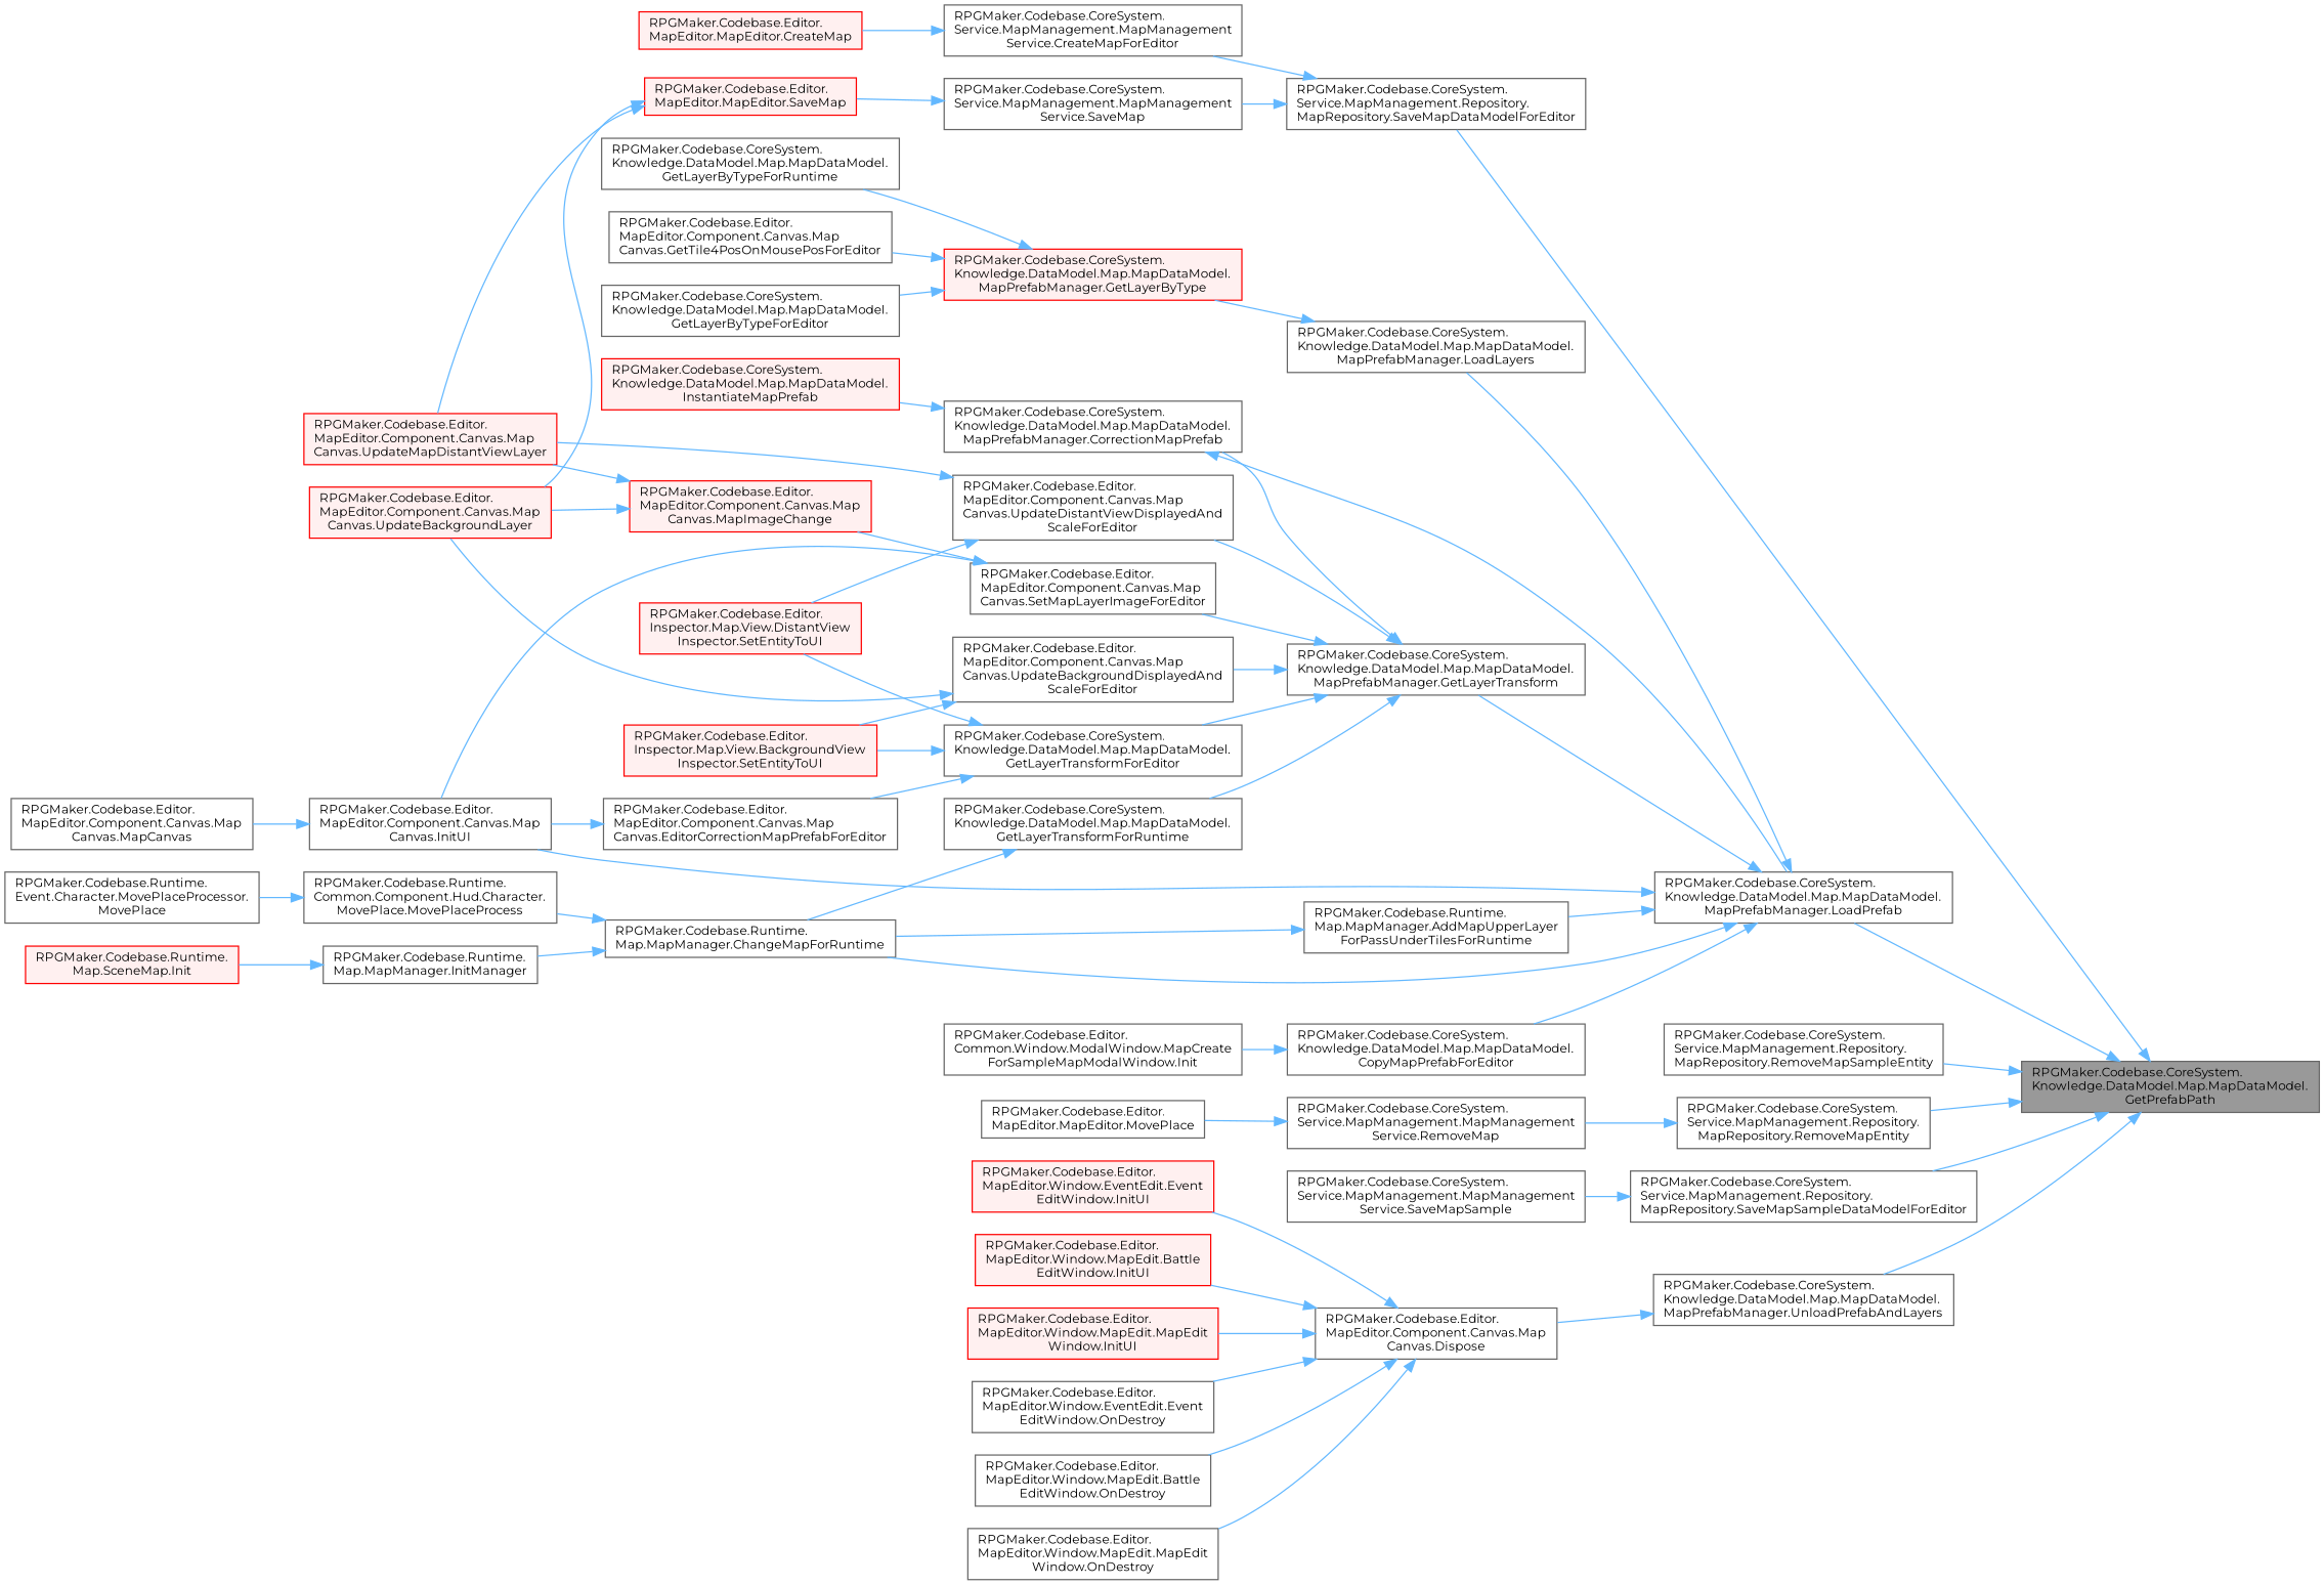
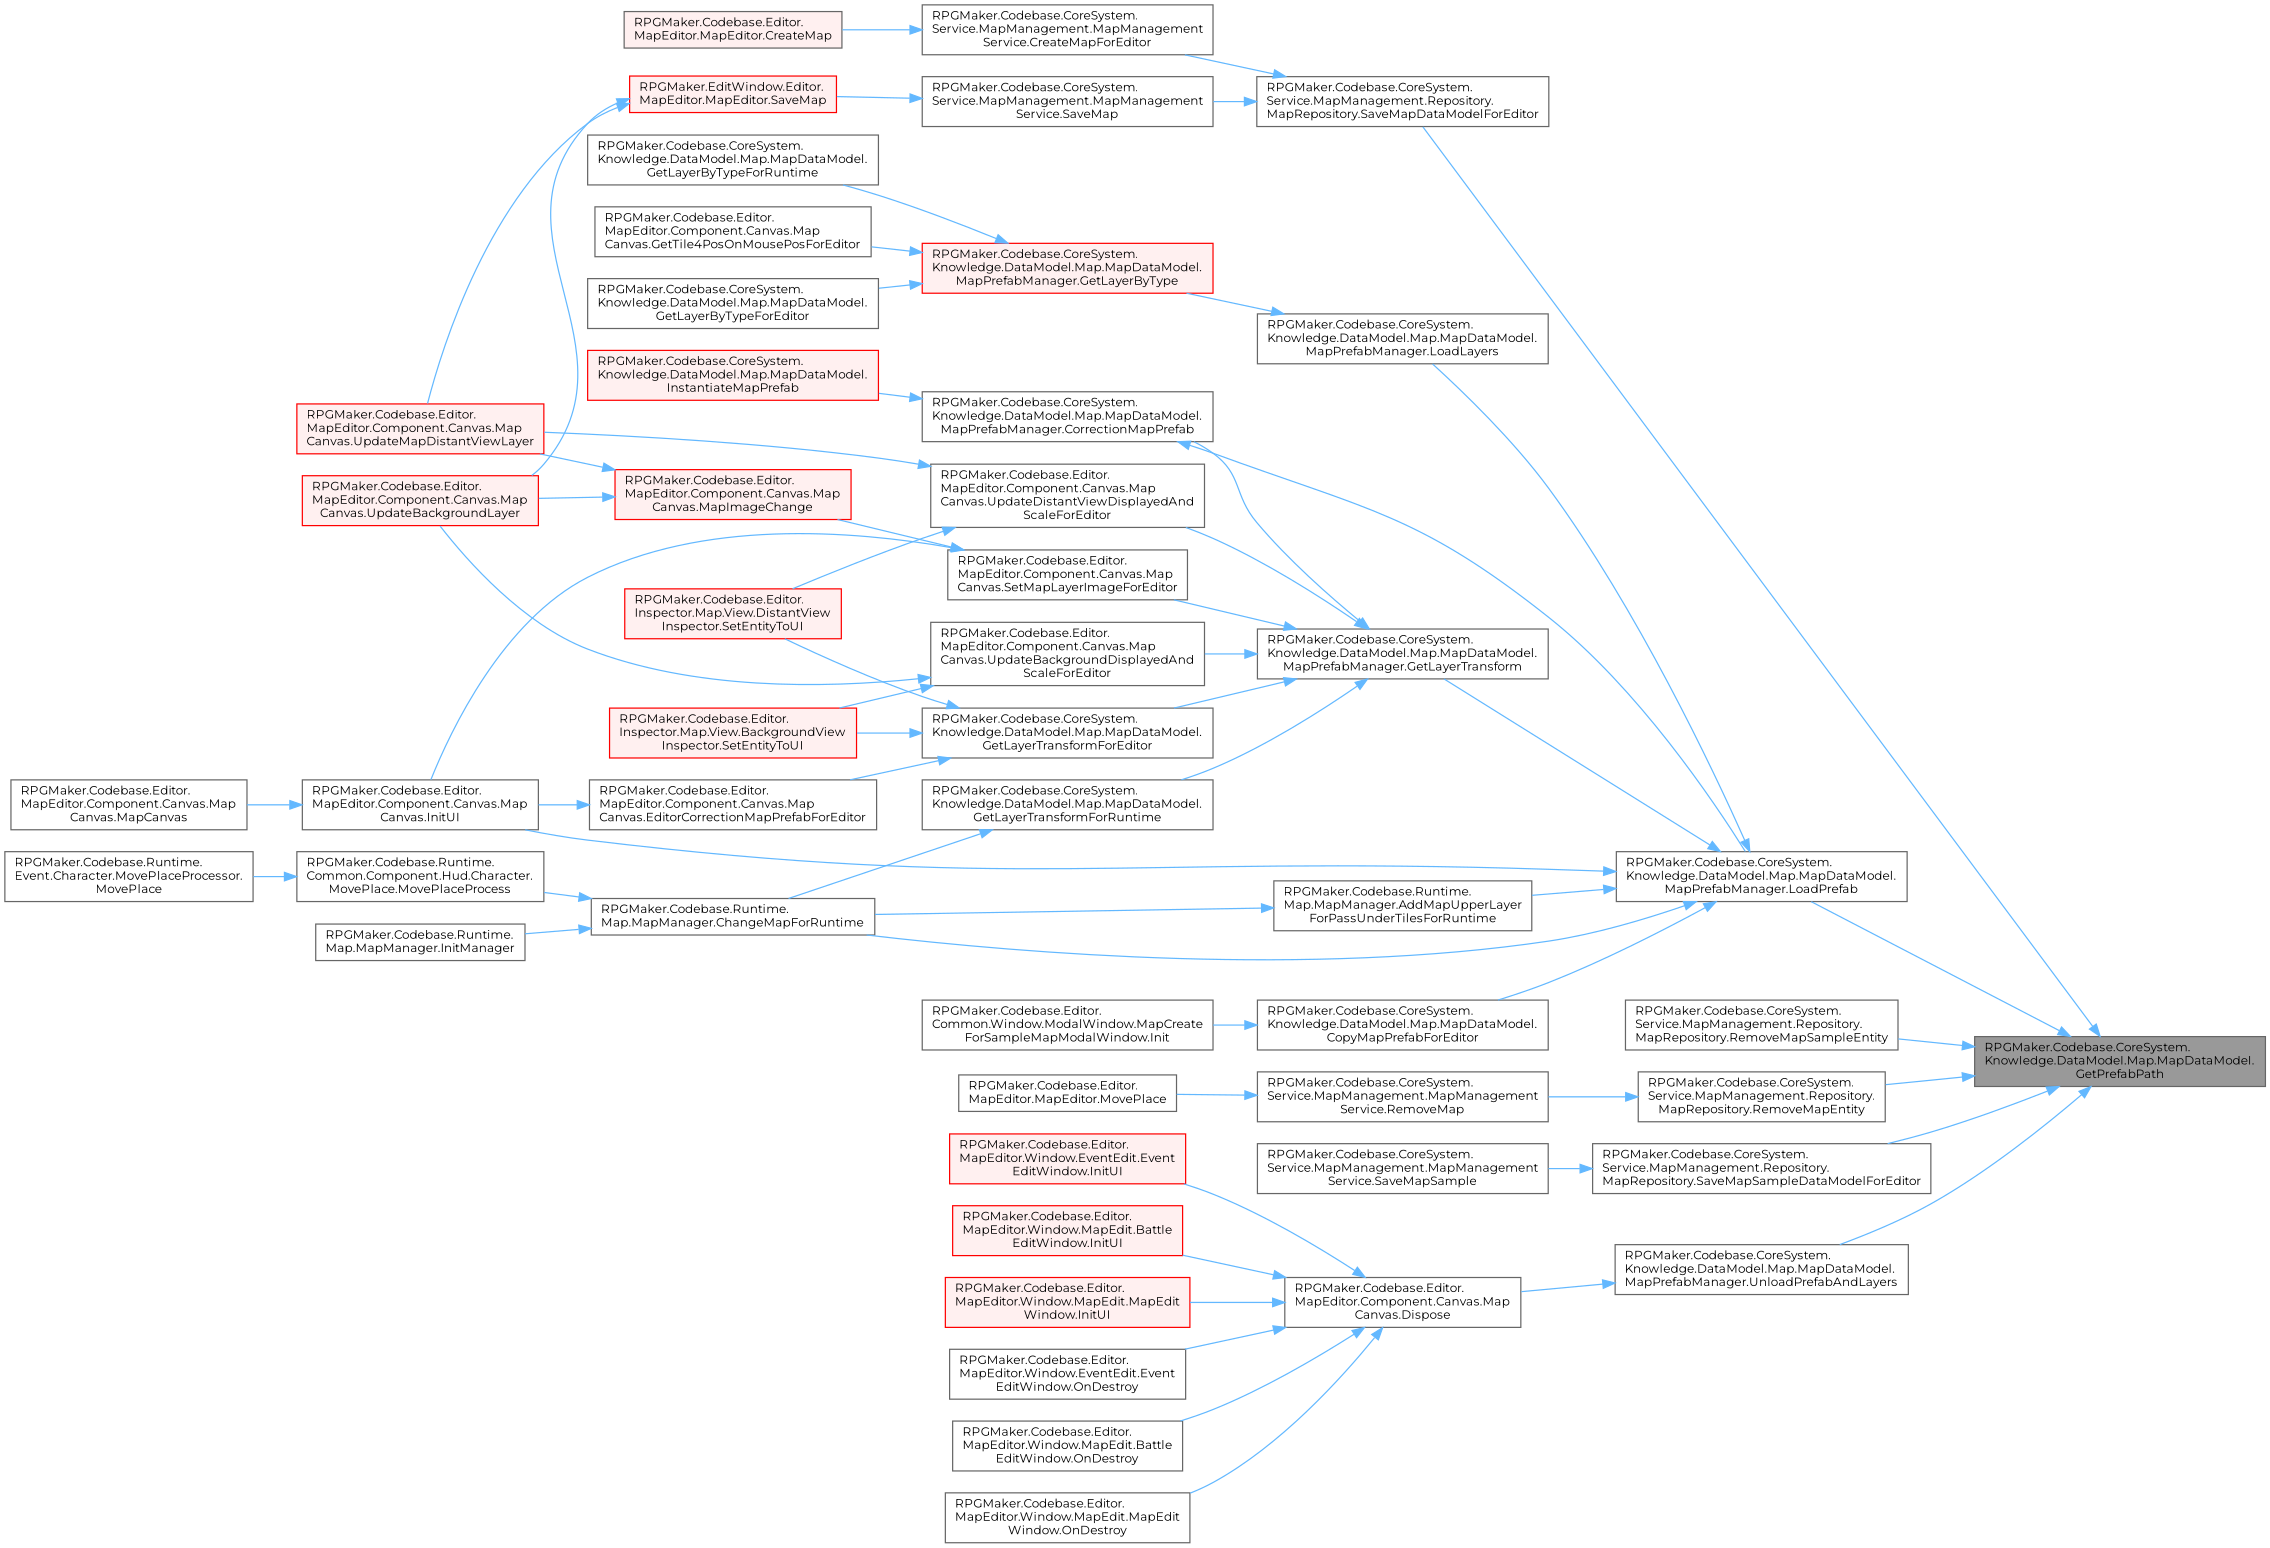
  digraph {
    fontname=Montserrat
    rankdir=RL
    node [color=grey40 fillcolor=white fontname=Montserrat fontsize=10 shape=box style=filled]
    edge [color=steelblue1 dir=back fontname=Montserrat fontsize=10 labelfontname=Helvetica labelfontsize=10 style=solid]
    n1 [color=gray40 fillcolor=grey60 fontcolor=black height=0.2 label="RPGMaker.Codebase.CoreSystem.\lKnowledge.DataModel.Map.MapDataModel.\lGetPrefabPath" width=0.4]
    n2 [height=0.2 label="RPGMaker.Codebase.CoreSystem.\lKnowledge.DataModel.Map.MapDataModel.\lMapPrefabManager.LoadPrefab" width=0.4]
    n3 [height=0.2 label="RPGMaker.Codebase.CoreSystem.\lService.MapManagement.Repository.\lMapRepository.RemoveMapEntity" width=0.4]
    n4 [height=0.2 label="RPGMaker.Codebase.CoreSystem.\lService.MapManagement.Repository.\lMapRepository.RemoveMapSampleEntity" width=0.4]
    n5 [height=0.2 label="RPGMaker.Codebase.CoreSystem.\lService.MapManagement.Repository.\lMapRepository.SaveMapDataModelForEditor" width=0.4]
    n6 [height=0.2 label="RPGMaker.Codebase.CoreSystem.\lService.MapManagement.Repository.\lMapRepository.SaveMapSampleDataModelForEditor" width=0.4]
    n7 [height=0.2 label="RPGMaker.Codebase.CoreSystem.\lKnowledge.DataModel.Map.MapDataModel.\lMapPrefabManager.UnloadPrefabAndLayers" width=0.4]
    n8 [height=0.2 label="RPGMaker.Codebase.Runtime.\lMap.MapManager.AddMapUpperLayer\lForPassUnderTilesForRuntime" width=0.4]
    n9 [height=0.2 label="RPGMaker.Codebase.Runtime.\lMap.MapManager.ChangeMapForRuntime" width=0.4]
    n10 [height=0.2 label="RPGMaker.Codebase.CoreSystem.\lKnowledge.DataModel.Map.MapDataModel.\lCopyMapPrefabForEditor" width=0.4]
    n11 [height=0.2 label="RPGMaker.Codebase.CoreSystem.\lKnowledge.DataModel.Map.MapDataModel.\lMapPrefabManager.GetLayerTransform" width=0.4]
    n12 [height=0.2 label="RPGMaker.Codebase.Editor.\lMapEditor.Component.Canvas.Map\lCanvas.InitUI" width=0.4]
    n13 [height=0.2 label="RPGMaker.Codebase.CoreSystem.\lKnowledge.DataModel.Map.MapDataModel.\lMapPrefabManager.LoadLayers" width=0.4]
    n14 [height=0.2 label="RPGMaker.Codebase.CoreSystem.\lService.MapManagement.MapManagement\lService.RemoveMap" width=0.4]
    n15 [height=0.2 label="RPGMaker.Codebase.CoreSystem.\lService.MapManagement.MapManagement\lService.CreateMapForEditor" width=0.4]
    n16 [height=0.2 label="RPGMaker.Codebase.CoreSystem.\lService.MapManagement.MapManagement\lService.SaveMap" width=0.4]
    n17 [height=0.2 label="RPGMaker.Codebase.CoreSystem.\lService.MapManagement.MapManagement\lService.SaveMapSample" width=0.4]
    n18 [height=0.2 label="RPGMaker.Codebase.Editor.\lMapEditor.Component.Canvas.Map\lCanvas.Dispose" width=0.4]
    n19 [height=0.2 label="RPGMaker.Codebase.Runtime.\lMap.MapManager.InitManager" width=0.4]
    n20 [height=0.2 label="RPGMaker.Codebase.Runtime.\lCommon.Component.Hud.Character.\lMovePlace.MovePlaceProcess" width=0.4]
    n21 [height=0.2 label="RPGMaker.Codebase.Editor.\lCommon.Window.ModalWindow.MapCreate\lForSampleMapModalWindow.Init" width=0.4]
    n22 [height=0.2 label="RPGMaker.Codebase.CoreSystem.\lKnowledge.DataModel.Map.MapDataModel.\lMapPrefabManager.CorrectionMapPrefab" width=0.4]
    n23 [height=0.2 label="RPGMaker.Codebase.CoreSystem.\lKnowledge.DataModel.Map.MapDataModel.\lGetLayerTransformForEditor" width=0.4]
    n24 [height=0.2 label="RPGMaker.Codebase.CoreSystem.\lKnowledge.DataModel.Map.MapDataModel.\lGetLayerTransformForRuntime" width=0.4]
    n25 [height=0.2 label="RPGMaker.Codebase.Editor.\lMapEditor.Component.Canvas.Map\lCanvas.SetMapLayerImageForEditor" width=0.4]
    n26 [height=0.2 label="RPGMaker.Codebase.Editor.\lMapEditor.Component.Canvas.Map\lCanvas.UpdateBackgroundDisplayedAnd\lScaleForEditor" width=0.4]
    n27 [height=0.2 label="RPGMaker.Codebase.Editor.\lMapEditor.Component.Canvas.Map\lCanvas.UpdateDistantViewDisplayedAnd\lScaleForEditor" width=0.4]
    n28 [height=0.2 label="RPGMaker.Codebase.Editor.\lMapEditor.Component.Canvas.Map\lCanvas.MapCanvas" width=0.4]
    n29 [color=red fillcolor="#FFF0F0" height=0.2 label="RPGMaker.Codebase.CoreSystem.\lKnowledge.DataModel.Map.MapDataModel.\lMapPrefabManager.GetLayerByType" width=0.4]
-   n30 [color=red fillcolor="#FFF0F0" height=0.2 label="RPGMaker.Codebase.Runtime.\lMap.SceneMap.Init" width=0.4]
    n31 [height=0.2 label="RPGMaker.Codebase.Runtime.\lEvent.Character.MovePlaceProcessor.\lMovePlace" width=0.4]
    n32 [color=red fillcolor="#FFF0F0" height=0.2 label="RPGMaker.Codebase.CoreSystem.\lKnowledge.DataModel.Map.MapDataModel.\lInstantiateMapPrefab" width=0.4]
    n33 [height=0.2 label="RPGMaker.Codebase.Editor.\lMapEditor.Component.Canvas.Map\lCanvas.EditorCorrectionMapPrefabForEditor" width=0.4]
    n34 [color=red fillcolor="#FFF0F0" height=0.2 label="RPGMaker.Codebase.Editor.\lInspector.Map.View.BackgroundView\lInspector.SetEntityToUI" width=0.4]
    n35 [color=red fillcolor="#FFF0F0" height=0.2 label="RPGMaker.Codebase.Editor.\lInspector.Map.View.DistantView\lInspector.SetEntityToUI" width=0.4]
    n36 [color=red fillcolor="#FFF0F0" height=0.2 label="RPGMaker.Codebase.Editor.\lMapEditor.Component.Canvas.Map\lCanvas.MapImageChange" width=0.4]
    n37 [color=red fillcolor="#FFF0F0" height=0.2 label="RPGMaker.Codebase.Editor.\lMapEditor.Component.Canvas.Map\lCanvas.UpdateBackgroundLayer" width=0.4]
    n38 [color=red fillcolor="#FFF0F0" height=0.2 label="RPGMaker.Codebase.Editor.\lMapEditor.Component.Canvas.Map\lCanvas.UpdateMapDistantViewLayer" width=0.4]
    n39 [height=0.2 label="RPGMaker.Codebase.CoreSystem.\lKnowledge.DataModel.Map.MapDataModel.\lGetLayerByTypeForEditor" width=0.4]
    n40 [height=0.2 label="RPGMaker.Codebase.CoreSystem.\lKnowledge.DataModel.Map.MapDataModel.\lGetLayerByTypeForRuntime" width=0.4]
    n41 [height=0.2 label="RPGMaker.Codebase.Editor.\lMapEditor.Component.Canvas.Map\lCanvas.GetTile4PosOnMousePosForEditor" width=0.4]
    n42 [height=0.2 label="RPGMaker.Codebase.Editor.\lMapEditor.MapEditor.MovePlace" width=0.4]
-   n43 [color=red fillcolor="#FFF0F0" height=0.2 label="RPGMaker.Codebase.Editor.\lMapEditor.MapEditor.CreateMap" width=0.4]
-   n44 [color=red fillcolor="#FFF0F0" height=0.2 label="RPGMaker.Codebase.Editor.\lMapEditor.MapEditor.SaveMap" width=0.4]
+   n43 [fillcolor="#FFF0F0" height=0.2 label="RPGMaker.Codebase.Editor.\lMapEditor.MapEditor.CreateMap" width=0.4]
+   n44 [color=red fillcolor="#FFF0F0" height=0.2 label="RPGMaker.EditWindow.Editor.\lMapEditor.MapEditor.SaveMap" width=0.4]
    n45 [color=red fillcolor="#FFF0F0" height=0.2 label="RPGMaker.Codebase.Editor.\lMapEditor.Window.EventEdit.Event\lEditWindow.InitUI" width=0.4]
    n46 [color=red fillcolor="#FFF0F0" height=0.2 label="RPGMaker.Codebase.Editor.\lMapEditor.Window.MapEdit.Battle\lEditWindow.InitUI" width=0.4]
    n47 [color=red fillcolor="#FFF0F0" height=0.2 label="RPGMaker.Codebase.Editor.\lMapEditor.Window.MapEdit.MapEdit\lWindow.InitUI" width=0.4]
    n48 [height=0.2 label="RPGMaker.Codebase.Editor.\lMapEditor.Window.EventEdit.Event\lEditWindow.OnDestroy" width=0.4]
    n49 [height=0.2 label="RPGMaker.Codebase.Editor.\lMapEditor.Window.MapEdit.Battle\lEditWindow.OnDestroy" width=0.4]
    n50 [height=0.2 label="RPGMaker.Codebase.Editor.\lMapEditor.Window.MapEdit.MapEdit\lWindow.OnDestroy" width=0.4]
    n1 -> n2
    n1 -> n3
    n1 -> n4
    n1 -> n5
    n1 -> n6
    n1 -> n7
    n2 -> n8
    n2 -> n9
    n2 -> n10
    n2 -> n11
    n2 -> n12
    n2 -> n13
    n3 -> n14
    n5 -> n15
    n5 -> n16
    n6 -> n17
    n7 -> n18
    n8 -> n9
    n9 -> n19
    n9 -> n20
    n10 -> n21
    n11 -> n22
    n11 -> n23
    n11 -> n24
    n11 -> n25
    n11 -> n26
    n11 -> n27
    n12 -> n28
    n13 -> n29
    n14 -> n42
    n15 -> n43
    n16 -> n44
    n18 -> n45
    n18 -> n46
    n18 -> n47
    n18 -> n48
    n18 -> n49
    n18 -> n50
-   n19 -> n30
    n20 -> n31
    n22 -> n2
    n22 -> n32
    n23 -> n33
    n23 -> n34
    n23 -> n35
    n24 -> n9
    n25 -> n12
    n25 -> n36
    n26 -> n34
    n26 -> n37
    n27 -> n35
    n27 -> n38
    n29 -> n39
    n29 -> n40
    n29 -> n41
    n33 -> n12
    n36 -> n37
    n36 -> n38
    n44 -> n37
    n44 -> n38
  }
